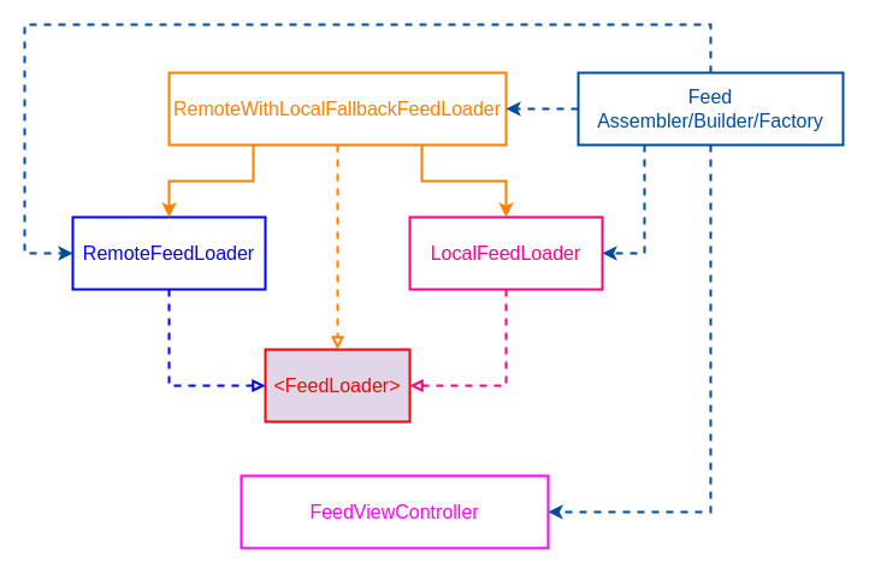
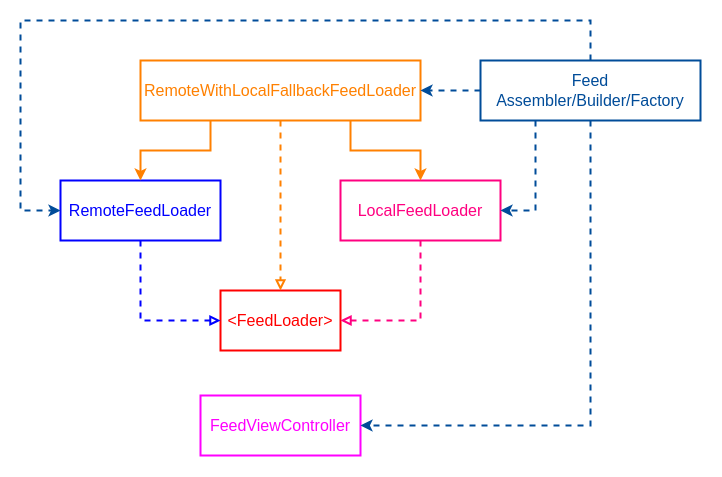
  <mxCell id="0" />
  <mxCell id="1" parent="0" />
- <mxCell id="2" value="&amp;lt;FeedLoader&amp;gt;" style="rounded=0;whiteSpace=wrap;html=1;strokeWidth=2;strokeColor=#FF0000;fontColor=#FF0000;fontSize=16;fillColor=#e1d5e7;" vertex="1" parent="1"><mxGeometry x="220" y="290" width="120" height="60" as="geometry" /></mxCell>
+ <mxCell id="2" value="&amp;lt;FeedLoader&amp;gt;" style="rounded=0;whiteSpace=wrap;html=1;strokeWidth=2;strokeColor=#FF0000;fontColor=#FF0000;fontSize=16;" vertex="1" parent="1"><mxGeometry x="220" y="290" width="120" height="60" as="geometry" /></mxCell>
  <mxCell id="3" style="edgeStyle=orthogonalEdgeStyle;rounded=0;orthogonalLoop=1;jettySize=auto;html=1;exitX=0.5;exitY=1;exitDx=0;exitDy=0;entryX=0;entryY=0.5;entryDx=0;entryDy=0;endArrow=block;endFill=0;strokeWidth=2;fontSize=16;fontColor=#004C99;strokeColor=#0000FF;dashed=1;" edge="1" parent="1" source="4" target="2"><mxGeometry relative="1" as="geometry" /></mxCell>
  <mxCell id="4" value="RemoteFeedLoader" style="rounded=0;whiteSpace=wrap;html=1;strokeWidth=2;fontSize=16;fontColor=#0000FF;strokeColor=#0000FF;" vertex="1" parent="1"><mxGeometry x="60" y="180" width="160" height="60" as="geometry" /></mxCell>
  <mxCell id="5" style="edgeStyle=orthogonalEdgeStyle;rounded=0;orthogonalLoop=1;jettySize=auto;html=1;exitX=0.5;exitY=1;exitDx=0;exitDy=0;entryX=1;entryY=0.5;entryDx=0;entryDy=0;endArrow=block;endFill=0;strokeWidth=2;fontSize=16;fontColor=#004C99;strokeColor=#FF0080;dashed=1;" edge="1" parent="1" source="6" target="2"><mxGeometry relative="1" as="geometry" /></mxCell>
  <mxCell id="6" value="LocalFeedLoader" style="rounded=0;whiteSpace=wrap;html=1;strokeWidth=2;fontSize=16;fontColor=#FF0080;strokeColor=#FF0080;" vertex="1" parent="1"><mxGeometry x="340" y="180" width="160" height="60" as="geometry" /></mxCell>
  <mxCell id="7" style="edgeStyle=orthogonalEdgeStyle;rounded=0;orthogonalLoop=1;jettySize=auto;html=1;exitX=0.5;exitY=1;exitDx=0;exitDy=0;entryX=0.5;entryY=0;entryDx=0;entryDy=0;dashed=1;endArrow=block;endFill=0;strokeWidth=2;fontSize=16;fontColor=#004C99;strokeColor=#FF8000;" edge="1" parent="1" source="10" target="2"><mxGeometry relative="1" as="geometry" /></mxCell>
  <mxCell id="8" style="rounded=0;orthogonalLoop=1;jettySize=auto;html=1;exitX=0.25;exitY=1;exitDx=0;exitDy=0;entryX=0.5;entryY=0;entryDx=0;entryDy=0;endArrow=classic;endFill=1;strokeWidth=2;fontSize=16;fontColor=#004C99;strokeColor=#FF8000;edgeStyle=orthogonalEdgeStyle;" edge="1" parent="1" source="10" target="4"><mxGeometry relative="1" as="geometry" /></mxCell>
  <mxCell id="9" style="edgeStyle=orthogonalEdgeStyle;rounded=0;orthogonalLoop=1;jettySize=auto;html=1;exitX=0.75;exitY=1;exitDx=0;exitDy=0;entryX=0.5;entryY=0;entryDx=0;entryDy=0;endArrow=classic;endFill=1;strokeColor=#FF8000;strokeWidth=2;fontSize=16;fontColor=#004C99;" edge="1" parent="1" source="10" target="6"><mxGeometry relative="1" as="geometry"><Array as="points"><mxPoint x="355" y="150" /><mxPoint x="410" y="150" /></Array></mxGeometry></mxCell>
  <mxCell id="10" value="RemoteWithLocalFallbackFeedLoader" style="rounded=0;whiteSpace=wrap;html=1;strokeWidth=2;fontSize=16;strokeColor=#FF8000;fontColor=#FF8000;" vertex="1" parent="1"><mxGeometry x="140" y="60" width="280" height="60" as="geometry" /></mxCell>
- <mxCell id="11" value="FeedViewController" style="rounded=0;whiteSpace=wrap;html=1;strokeWidth=2;fontSize=16;strokeColor=#FF00FF;fontColor=#FF00FF;" vertex="1" parent="1"><mxGeometry x="200" y="395" width="255" height="60" as="geometry" /></mxCell>
+ <mxCell id="11" value="FeedViewController" style="rounded=0;whiteSpace=wrap;html=1;strokeWidth=2;fontSize=16;strokeColor=#FF00FF;fontColor=#FF00FF;" vertex="1" parent="1"><mxGeometry x="200" y="395" width="160" height="60" as="geometry" /></mxCell>
  <mxCell id="12" style="edgeStyle=orthogonalEdgeStyle;rounded=0;orthogonalLoop=1;jettySize=auto;html=1;exitX=0.5;exitY=0;exitDx=0;exitDy=0;entryX=0;entryY=0.5;entryDx=0;entryDy=0;dashed=1;endArrow=classic;endFill=1;strokeWidth=2;fontSize=16;fontColor=#004C99;strokeColor=#004C99;" edge="1" parent="1" source="16" target="4"><mxGeometry relative="1" as="geometry"><Array as="points"><mxPoint x="590" y="20" /><mxPoint x="20" y="20" /><mxPoint x="20" y="210" /></Array></mxGeometry></mxCell>
  <mxCell id="13" style="edgeStyle=orthogonalEdgeStyle;rounded=0;orthogonalLoop=1;jettySize=auto;html=1;exitX=0;exitY=0.5;exitDx=0;exitDy=0;entryX=1;entryY=0.5;entryDx=0;entryDy=0;dashed=1;endArrow=classic;endFill=1;strokeColor=#004C99;strokeWidth=2;fontSize=16;fontColor=#004C99;" edge="1" parent="1" source="16" target="10"><mxGeometry relative="1" as="geometry" /></mxCell>
  <mxCell id="14" style="edgeStyle=orthogonalEdgeStyle;rounded=0;orthogonalLoop=1;jettySize=auto;html=1;exitX=0.25;exitY=1;exitDx=0;exitDy=0;entryX=1;entryY=0.5;entryDx=0;entryDy=0;dashed=1;endArrow=classic;endFill=1;strokeColor=#004C99;strokeWidth=2;fontSize=16;fontColor=#004C99;" edge="1" parent="1" source="16" target="6"><mxGeometry relative="1" as="geometry" /></mxCell>
  <mxCell id="15" style="edgeStyle=orthogonalEdgeStyle;rounded=0;orthogonalLoop=1;jettySize=auto;html=1;exitX=0.5;exitY=1;exitDx=0;exitDy=0;entryX=1;entryY=0.5;entryDx=0;entryDy=0;dashed=1;endArrow=classic;endFill=1;strokeColor=#004C99;strokeWidth=2;fontSize=16;fontColor=#004C99;" edge="1" parent="1" source="16" target="11"><mxGeometry relative="1" as="geometry" /></mxCell>
  <mxCell id="16" value="Feed&lt;br&gt;Assembler/Builder/Factory" style="rounded=0;whiteSpace=wrap;html=1;strokeWidth=2;fontSize=16;fontColor=#004C99;strokeColor=#004C99;" vertex="1" parent="1"><mxGeometry x="480" y="60" width="220" height="60" as="geometry" /></mxCell>
